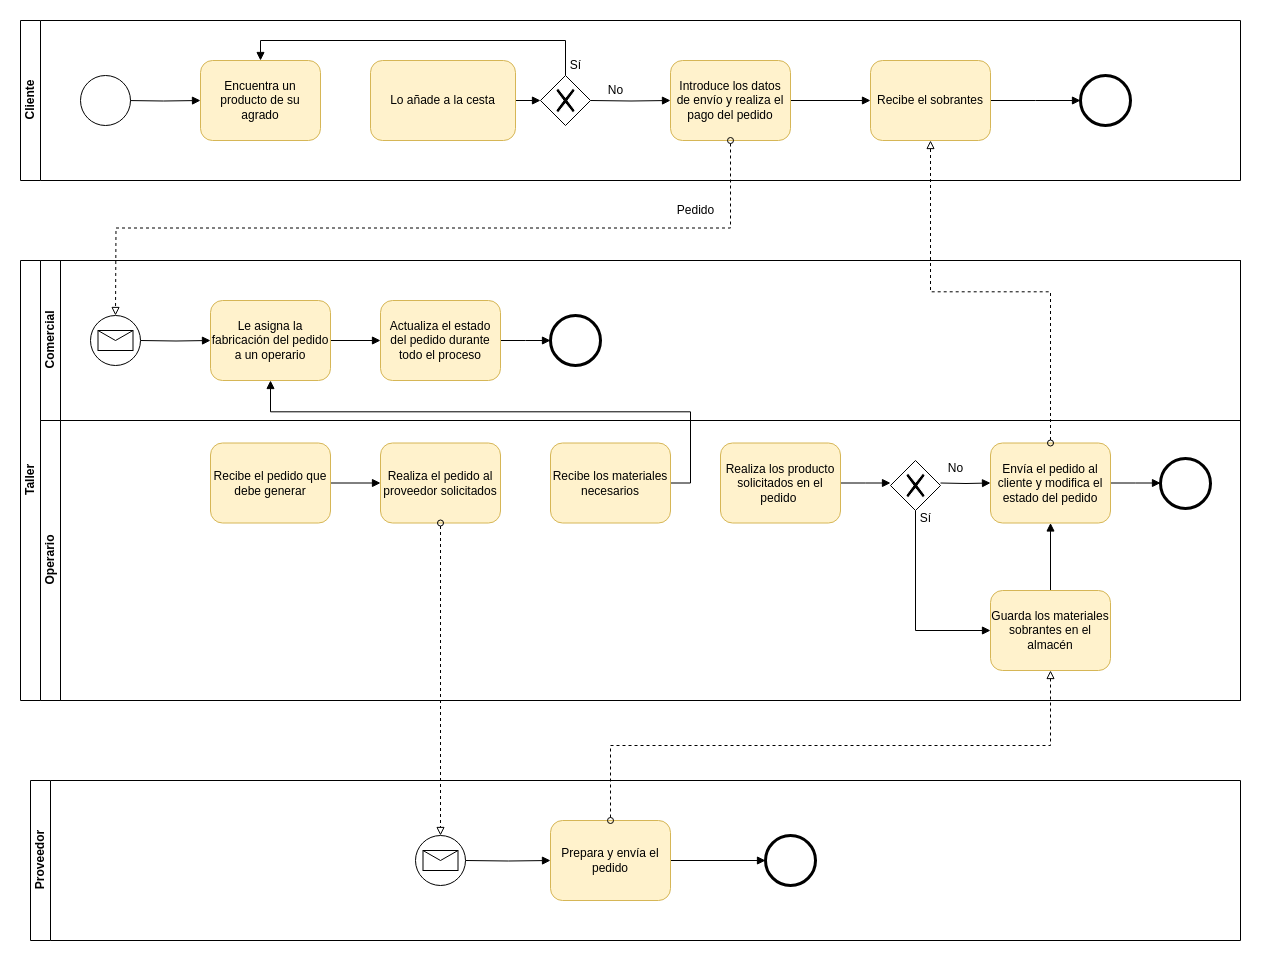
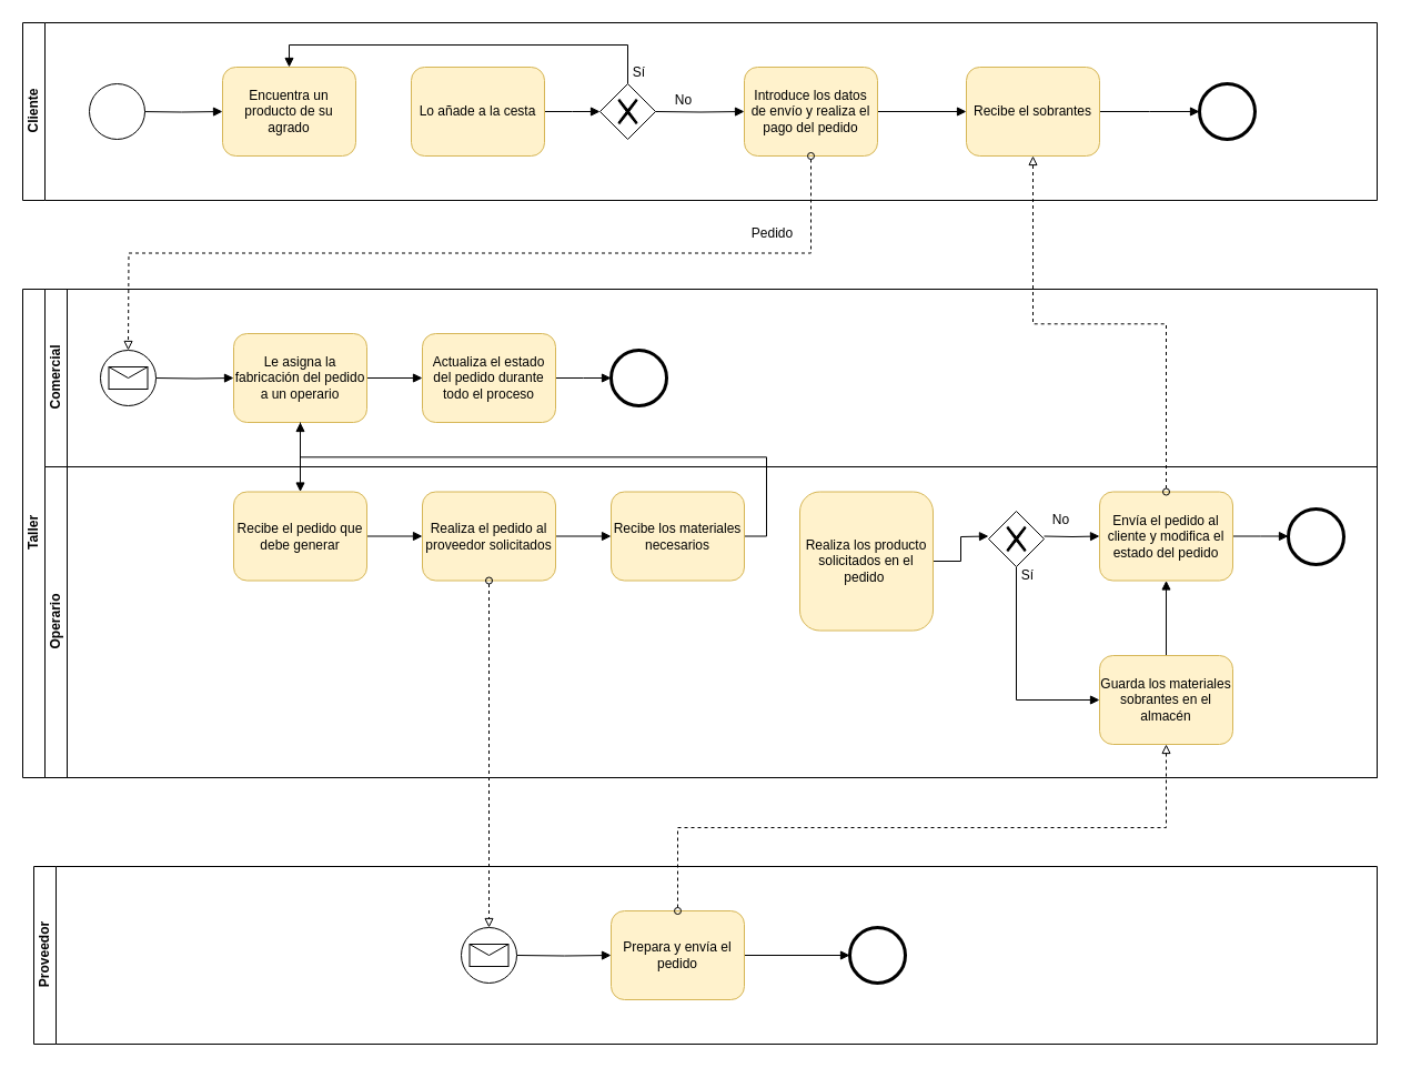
  <mxCell id="0" />
  <mxCell id="1" parent="0" />
  <mxCell id="2" value="Cliente" style="swimlane;html=1;horizontal=0;startSize=20;" parent="1" vertex="1"><mxGeometry x="20" y="20" width="1220" height="160" as="geometry" /></mxCell>
  <mxCell id="3" style="edgeStyle=orthogonalEdgeStyle;rounded=0;orthogonalLoop=1;jettySize=auto;html=1;exitX=1;exitY=0.5;exitDx=0;exitDy=0;entryX=0;entryY=0.5;entryDx=0;entryDy=0;endArrow=block;endFill=1;" parent="2" target="4" edge="1"><mxGeometry relative="1" as="geometry"><mxPoint x="105" y="80" as="sourcePoint" /></mxGeometry></mxCell>
  <mxCell id="4" value="Encuentra un producto de su agrado" style="shape=ext;rounded=1;html=1;whiteSpace=wrap;fillColor=#fff2cc;strokeColor=#d6b656;" parent="2" vertex="1"><mxGeometry x="180" y="40" width="120" height="80" as="geometry" /></mxCell>
  <mxCell id="5" style="edgeStyle=orthogonalEdgeStyle;rounded=0;orthogonalLoop=1;jettySize=auto;html=1;exitX=1;exitY=0.5;exitDx=0;exitDy=0;entryX=0;entryY=0.5;entryDx=0;entryDy=0;endArrow=block;endFill=1;" parent="2" source="6" edge="1"><mxGeometry relative="1" as="geometry"><mxPoint x="520" y="80" as="targetPoint" /></mxGeometry></mxCell>
- <mxCell id="6" value="Lo añade a la cesta" style="shape=ext;rounded=1;html=1;whiteSpace=wrap;fillColor=#fff2cc;strokeColor=#d6b656;" parent="2" vertex="1"><mxGeometry x="350" y="40" width="145" height="80" as="geometry" /></mxCell>
+ <mxCell id="6" value="Lo añade a la cesta" style="shape=ext;rounded=1;html=1;whiteSpace=wrap;fillColor=#fff2cc;strokeColor=#d6b656;" parent="2" vertex="1"><mxGeometry x="350" y="40" width="120" height="80" as="geometry" /></mxCell>
  <mxCell id="7" style="edgeStyle=orthogonalEdgeStyle;rounded=0;orthogonalLoop=1;jettySize=auto;html=1;exitX=0.5;exitY=0;exitDx=0;exitDy=0;entryX=0.5;entryY=0;entryDx=0;entryDy=0;endArrow=block;endFill=1;" parent="2" source="16" target="4" edge="1"><mxGeometry relative="1" as="geometry"><Array as="points"><mxPoint x="545" y="20" /><mxPoint x="240" y="20" /></Array><mxPoint x="545" y="55" as="sourcePoint" /></mxGeometry></mxCell>
  <mxCell id="8" style="edgeStyle=orthogonalEdgeStyle;rounded=0;orthogonalLoop=1;jettySize=auto;html=1;exitX=1;exitY=0.5;exitDx=0;exitDy=0;entryX=0;entryY=0.5;entryDx=0;entryDy=0;endArrow=block;endFill=1;" parent="2" target="11" edge="1"><mxGeometry relative="1" as="geometry"><mxPoint x="570" y="80" as="sourcePoint" /></mxGeometry></mxCell>
  <mxCell id="9" value="Sí" style="text;html=1;align=center;verticalAlign=middle;resizable=0;points=[];autosize=1;" parent="2" vertex="1"><mxGeometry x="540" y="35" width="30" height="20" as="geometry" /></mxCell>
  <mxCell id="10" style="edgeStyle=orthogonalEdgeStyle;rounded=0;orthogonalLoop=1;jettySize=auto;html=1;exitX=1;exitY=0.5;exitDx=0;exitDy=0;entryX=0;entryY=0.5;entryDx=0;entryDy=0;endArrow=block;endFill=1;" parent="2" source="11" target="13" edge="1"><mxGeometry relative="1" as="geometry" /></mxCell>
  <mxCell id="11" value="Introduce los datos de envío y realiza el pago del pedido" style="shape=ext;rounded=1;html=1;whiteSpace=wrap;fillColor=#fff2cc;strokeColor=#d6b656;" parent="2" vertex="1"><mxGeometry x="650" y="40" width="120" height="80" as="geometry" /></mxCell>
  <mxCell id="12" style="edgeStyle=orthogonalEdgeStyle;rounded=0;orthogonalLoop=1;jettySize=auto;html=1;exitX=1;exitY=0.5;exitDx=0;exitDy=0;entryX=0;entryY=0.5;entryDx=0;entryDy=0;endArrow=block;endFill=1;" parent="2" source="13" edge="1"><mxGeometry relative="1" as="geometry"><mxPoint x="1060" y="80" as="targetPoint" /></mxGeometry></mxCell>
  <mxCell id="13" value="Recibe el sobrantes" style="shape=ext;rounded=1;html=1;whiteSpace=wrap;fillColor=#fff2cc;strokeColor=#d6b656;" parent="2" vertex="1"><mxGeometry x="850" y="40" width="120" height="80" as="geometry" /></mxCell>
  <mxCell id="14" value="No" style="text;html=1;align=center;verticalAlign=middle;resizable=0;points=[];autosize=1;" parent="2" vertex="1"><mxGeometry x="580" y="60" width="30" height="20" as="geometry" /></mxCell>
  <mxCell id="15" value="" style="shape=mxgraph.bpmn.shape;html=1;verticalLabelPosition=bottom;labelBackgroundColor=#ffffff;verticalAlign=top;align=center;perimeter=ellipsePerimeter;outlineConnect=0;outline=standard;symbol=general;" vertex="1" parent="2"><mxGeometry x="60" y="55" width="50" height="50" as="geometry" /></mxCell>
  <mxCell id="16" value="" style="shape=mxgraph.bpmn.shape;html=1;verticalLabelPosition=bottom;labelBackgroundColor=#ffffff;verticalAlign=top;align=center;perimeter=rhombusPerimeter;background=gateway;outlineConnect=0;outline=none;symbol=exclusiveGw;" vertex="1" parent="2"><mxGeometry x="520" y="55" width="50" height="50" as="geometry" /></mxCell>
  <mxCell id="17" value="" style="shape=mxgraph.bpmn.shape;html=1;verticalLabelPosition=bottom;labelBackgroundColor=#ffffff;verticalAlign=top;align=center;perimeter=ellipsePerimeter;outlineConnect=0;outline=end;symbol=general;" vertex="1" parent="2"><mxGeometry x="1060" y="55" width="50" height="50" as="geometry" /></mxCell>
  <mxCell id="18" value="Taller" style="swimlane;html=1;childLayout=stackLayout;resizeParent=1;resizeParentMax=0;horizontal=0;startSize=20;horizontalStack=0;" parent="1" vertex="1"><mxGeometry x="20" y="260" width="1220" height="440" as="geometry" /></mxCell>
  <mxCell id="19" value="Comercial" style="swimlane;html=1;startSize=20;horizontal=0;" parent="18" vertex="1"><mxGeometry x="20" width="1200" height="160" as="geometry" /></mxCell>
  <mxCell id="20" style="edgeStyle=orthogonalEdgeStyle;rounded=0;orthogonalLoop=1;jettySize=auto;html=1;exitX=1;exitY=0.5;exitDx=0;exitDy=0;entryX=0;entryY=0.5;entryDx=0;entryDy=0;endArrow=block;endFill=1;" parent="19" target="22" edge="1"><mxGeometry relative="1" as="geometry"><mxPoint x="100" y="80" as="sourcePoint" /></mxGeometry></mxCell>
  <mxCell id="21" style="edgeStyle=orthogonalEdgeStyle;rounded=0;orthogonalLoop=1;jettySize=auto;html=1;exitX=1;exitY=0.5;exitDx=0;exitDy=0;entryX=0;entryY=0.5;entryDx=0;entryDy=0;endArrow=block;endFill=1;" parent="19" source="22" target="24" edge="1"><mxGeometry relative="1" as="geometry" /></mxCell>
  <mxCell id="22" value="Le asigna la fabricación del pedido a un operario" style="shape=ext;rounded=1;html=1;whiteSpace=wrap;fillColor=#fff2cc;strokeColor=#d6b656;" parent="19" vertex="1"><mxGeometry x="170" y="40" width="120" height="80" as="geometry" /></mxCell>
  <mxCell id="23" style="edgeStyle=orthogonalEdgeStyle;rounded=0;orthogonalLoop=1;jettySize=auto;html=1;exitX=1;exitY=0.5;exitDx=0;exitDy=0;entryX=0;entryY=0.5;entryDx=0;entryDy=0;endArrow=block;endFill=1;" parent="19" source="24" edge="1"><mxGeometry relative="1" as="geometry"><mxPoint x="510" y="80" as="targetPoint" /></mxGeometry></mxCell>
  <mxCell id="24" value="Actualiza el estado del pedido durante todo el proceso" style="shape=ext;rounded=1;html=1;whiteSpace=wrap;fillColor=#fff2cc;strokeColor=#d6b656;" parent="19" vertex="1"><mxGeometry x="340" y="40" width="120" height="80" as="geometry" /></mxCell>
  <mxCell id="25" value="" style="shape=mxgraph.bpmn.shape;html=1;verticalLabelPosition=bottom;labelBackgroundColor=#ffffff;verticalAlign=top;align=center;perimeter=ellipsePerimeter;outlineConnect=0;outline=standard;symbol=message;" vertex="1" parent="19"><mxGeometry x="50" y="55" width="50" height="50" as="geometry" /></mxCell>
  <mxCell id="26" value="" style="shape=mxgraph.bpmn.shape;html=1;verticalLabelPosition=bottom;labelBackgroundColor=#ffffff;verticalAlign=top;align=center;perimeter=ellipsePerimeter;outlineConnect=0;outline=end;symbol=general;" vertex="1" parent="19"><mxGeometry x="510" y="55" width="50" height="50" as="geometry" /></mxCell>
+ <mxCell id="27" style="edgeStyle=orthogonalEdgeStyle;rounded=0;orthogonalLoop=1;jettySize=auto;html=1;exitX=0.5;exitY=1;exitDx=0;exitDy=0;entryX=0.5;entryY=0;entryDx=0;entryDy=0;endArrow=block;endFill=1;" parent="18" source="22" target="30" edge="1"><mxGeometry relative="1" as="geometry" /></mxCell>
  <mxCell id="28" value="Operario" style="swimlane;html=1;startSize=20;horizontal=0;" parent="18" vertex="1"><mxGeometry x="20" y="160" width="1200" height="280" as="geometry" /></mxCell>
  <mxCell id="29" style="edgeStyle=orthogonalEdgeStyle;rounded=0;orthogonalLoop=1;jettySize=auto;html=1;exitX=1;exitY=0.5;exitDx=0;exitDy=0;entryX=0;entryY=0.5;entryDx=0;entryDy=0;endArrow=block;endFill=1;" parent="28" source="30" target="32" edge="1"><mxGeometry relative="1" as="geometry" /></mxCell>
  <mxCell id="30" value="Recibe el pedido que debe generar" style="shape=ext;rounded=1;html=1;whiteSpace=wrap;fillColor=#fff2cc;strokeColor=#d6b656;" parent="28" vertex="1"><mxGeometry x="170" y="22.5" width="120" height="80" as="geometry" /></mxCell>
+ <mxCell id="31" style="edgeStyle=orthogonalEdgeStyle;rounded=0;orthogonalLoop=1;jettySize=auto;html=1;exitX=1;exitY=0.5;exitDx=0;exitDy=0;entryX=0;entryY=0.5;entryDx=0;entryDy=0;endArrow=block;endFill=1;" parent="28" source="32" target="34" edge="1"><mxGeometry relative="1" as="geometry"><mxPoint x="510" y="62.5" as="targetPoint" /></mxGeometry></mxCell>
  <mxCell id="32" value="Realiza el pedido al proveedor solicitados" style="shape=ext;rounded=1;html=1;whiteSpace=wrap;fillColor=#fff2cc;strokeColor=#d6b656;" parent="28" vertex="1"><mxGeometry x="340" y="22.5" width="120" height="80" as="geometry" /></mxCell>
  <mxCell id="33" style="edgeStyle=orthogonalEdgeStyle;rounded=0;orthogonalLoop=1;jettySize=auto;html=1;exitX=1;exitY=0.5;exitDx=0;exitDy=0;endArrow=block;endFill=1;" parent="28" source="34" target="22" edge="1"><mxGeometry relative="1" as="geometry" /></mxCell>
  <mxCell id="34" value="Recibe los materiales necesarios" style="shape=ext;rounded=1;html=1;whiteSpace=wrap;fillColor=#fff2cc;strokeColor=#d6b656;" parent="28" vertex="1"><mxGeometry x="510" y="22.5" width="120" height="80" as="geometry" /></mxCell>
  <mxCell id="35" style="edgeStyle=orthogonalEdgeStyle;rounded=0;orthogonalLoop=1;jettySize=auto;html=1;exitX=1;exitY=0.5;exitDx=0;exitDy=0;entryX=0;entryY=0.5;entryDx=0;entryDy=0;endArrow=block;endFill=1;" parent="28" source="36" edge="1"><mxGeometry relative="1" as="geometry"><mxPoint x="850" y="62.5" as="targetPoint" /></mxGeometry></mxCell>
- <mxCell id="36" value="Realiza los producto solicitados en el pedido&amp;nbsp;" style="shape=ext;rounded=1;html=1;whiteSpace=wrap;fillColor=#fff2cc;strokeColor=#d6b656;" parent="28" vertex="1"><mxGeometry x="680" y="22.5" width="120" height="80" as="geometry" /></mxCell>
+ <mxCell id="36" value="Realiza los producto solicitados en el pedido&amp;nbsp;" style="shape=ext;rounded=1;html=1;whiteSpace=wrap;fillColor=#fff2cc;strokeColor=#d6b656;" parent="28" vertex="1"><mxGeometry x="680" y="22.5" width="120" height="125" as="geometry" /></mxCell>
  <mxCell id="37" style="edgeStyle=orthogonalEdgeStyle;rounded=0;orthogonalLoop=1;jettySize=auto;html=1;exitX=1;exitY=0.5;exitDx=0;exitDy=0;entryX=0;entryY=0.5;entryDx=0;entryDy=0;endArrow=block;endFill=1;" parent="28" source="38" edge="1"><mxGeometry relative="1" as="geometry"><mxPoint x="1120" y="62.5" as="targetPoint" /></mxGeometry></mxCell>
  <mxCell id="38" value="Envía el pedido al cliente y modifica el estado del pedido" style="shape=ext;rounded=1;html=1;whiteSpace=wrap;fillColor=#fff2cc;strokeColor=#d6b656;" parent="28" vertex="1"><mxGeometry x="950" y="22.5" width="120" height="80" as="geometry" /></mxCell>
  <mxCell id="39" style="edgeStyle=orthogonalEdgeStyle;rounded=0;orthogonalLoop=1;jettySize=auto;html=1;exitX=1;exitY=0.5;exitDx=0;exitDy=0;entryX=0;entryY=0.5;entryDx=0;entryDy=0;endArrow=block;endFill=1;" parent="28" target="38" edge="1"><mxGeometry relative="1" as="geometry"><mxPoint x="900" y="62.5" as="sourcePoint" /></mxGeometry></mxCell>
  <mxCell id="40" value="Sí" style="text;html=1;align=center;verticalAlign=middle;resizable=0;points=[];autosize=1;" parent="28" vertex="1"><mxGeometry x="870" y="87.5" width="30" height="20" as="geometry" /></mxCell>
  <mxCell id="41" value="No" style="text;html=1;align=center;verticalAlign=middle;resizable=0;points=[];autosize=1;" parent="28" vertex="1"><mxGeometry x="900" y="37.5" width="30" height="20" as="geometry" /></mxCell>
  <mxCell id="42" style="edgeStyle=orthogonalEdgeStyle;rounded=0;orthogonalLoop=1;jettySize=auto;html=1;exitX=0.5;exitY=0;exitDx=0;exitDy=0;entryX=0.5;entryY=1;entryDx=0;entryDy=0;startArrow=none;startFill=0;endArrow=block;endFill=1;" parent="28" source="43" target="38" edge="1"><mxGeometry relative="1" as="geometry" /></mxCell>
  <mxCell id="43" value="Guarda los materiales sobrantes en el almacén" style="shape=ext;rounded=1;html=1;whiteSpace=wrap;fillColor=#fff2cc;strokeColor=#d6b656;" parent="28" vertex="1"><mxGeometry x="950" y="170" width="120" height="80" as="geometry" /></mxCell>
  <mxCell id="44" style="edgeStyle=orthogonalEdgeStyle;rounded=0;orthogonalLoop=1;jettySize=auto;html=1;exitX=0.5;exitY=1;exitDx=0;exitDy=0;entryX=0;entryY=0.5;entryDx=0;entryDy=0;startArrow=none;startFill=0;endArrow=block;endFill=1;" parent="28" source="45" target="43" edge="1"><mxGeometry relative="1" as="geometry"><mxPoint x="875" y="87.5" as="sourcePoint" /></mxGeometry></mxCell>
  <mxCell id="45" value="" style="shape=mxgraph.bpmn.shape;html=1;verticalLabelPosition=bottom;labelBackgroundColor=#ffffff;verticalAlign=top;align=center;perimeter=rhombusPerimeter;background=gateway;outlineConnect=0;outline=none;symbol=exclusiveGw;" vertex="1" parent="28"><mxGeometry x="850" y="40" width="50" height="50" as="geometry" /></mxCell>
  <mxCell id="46" value="" style="shape=mxgraph.bpmn.shape;html=1;verticalLabelPosition=bottom;labelBackgroundColor=#ffffff;verticalAlign=top;align=center;perimeter=ellipsePerimeter;outlineConnect=0;outline=end;symbol=general;" vertex="1" parent="28"><mxGeometry x="1120" y="38" width="50" height="50" as="geometry" /></mxCell>
  <mxCell id="47" value="Proveedor" style="swimlane;html=1;horizontal=0;startSize=20;" parent="1" vertex="1"><mxGeometry x="30" y="780" width="1210" height="160" as="geometry" /></mxCell>
  <mxCell id="48" style="edgeStyle=orthogonalEdgeStyle;rounded=0;orthogonalLoop=1;jettySize=auto;html=1;exitX=1;exitY=0.5;exitDx=0;exitDy=0;entryX=0;entryY=0.5;entryDx=0;entryDy=0;endArrow=block;endFill=1;" parent="47" target="50" edge="1"><mxGeometry relative="1" as="geometry"><mxPoint x="435" y="80" as="sourcePoint" /></mxGeometry></mxCell>
  <mxCell id="49" style="edgeStyle=orthogonalEdgeStyle;rounded=0;orthogonalLoop=1;jettySize=auto;html=1;exitX=1;exitY=0.5;exitDx=0;exitDy=0;entryX=0;entryY=0.5;entryDx=0;entryDy=0;endArrow=block;endFill=1;" parent="47" source="50" edge="1"><mxGeometry relative="1" as="geometry"><mxPoint x="735" y="80" as="targetPoint" /></mxGeometry></mxCell>
  <mxCell id="50" value="Prepara y envía el pedido" style="shape=ext;rounded=1;html=1;whiteSpace=wrap;fillColor=#fff2cc;strokeColor=#d6b656;" parent="47" vertex="1"><mxGeometry x="520" y="40" width="120" height="80" as="geometry" /></mxCell>
  <mxCell id="51" value="" style="shape=mxgraph.bpmn.shape;html=1;verticalLabelPosition=bottom;labelBackgroundColor=#ffffff;verticalAlign=top;align=center;perimeter=ellipsePerimeter;outlineConnect=0;outline=standard;symbol=message;" vertex="1" parent="47"><mxGeometry x="385" y="55" width="50" height="50" as="geometry" /></mxCell>
  <mxCell id="52" value="" style="shape=mxgraph.bpmn.shape;html=1;verticalLabelPosition=bottom;labelBackgroundColor=#ffffff;verticalAlign=top;align=center;perimeter=ellipsePerimeter;outlineConnect=0;outline=end;symbol=general;" vertex="1" parent="47"><mxGeometry x="735" y="55" width="50" height="50" as="geometry" /></mxCell>
  <mxCell id="53" style="edgeStyle=orthogonalEdgeStyle;rounded=0;orthogonalLoop=1;jettySize=auto;html=1;exitX=0.5;exitY=1;exitDx=0;exitDy=0;entryX=0.5;entryY=0;entryDx=0;entryDy=0;endArrow=block;endFill=0;dashed=1;startArrow=oval;startFill=0;" parent="1" source="32" edge="1"><mxGeometry relative="1" as="geometry"><mxPoint x="440" y="835" as="targetPoint" /></mxGeometry></mxCell>
  <mxCell id="54" style="edgeStyle=orthogonalEdgeStyle;rounded=0;orthogonalLoop=1;jettySize=auto;html=1;exitX=0.5;exitY=0;exitDx=0;exitDy=0;endArrow=block;endFill=0;dashed=1;startArrow=oval;startFill=0;" parent="1" source="50" target="43" edge="1"><mxGeometry relative="1" as="geometry"><mxPoint x="610" y="662" as="targetPoint" /></mxGeometry></mxCell>
  <mxCell id="55" style="edgeStyle=orthogonalEdgeStyle;rounded=0;orthogonalLoop=1;jettySize=auto;html=1;exitX=0.5;exitY=1;exitDx=0;exitDy=0;entryX=0.5;entryY=0;entryDx=0;entryDy=0;endArrow=block;endFill=0;dashed=1;startArrow=oval;startFill=0;" parent="1" source="11" edge="1"><mxGeometry relative="1" as="geometry"><mxPoint x="115" y="315" as="targetPoint" /></mxGeometry></mxCell>
  <mxCell id="56" style="edgeStyle=orthogonalEdgeStyle;rounded=0;orthogonalLoop=1;jettySize=auto;html=1;exitX=0.5;exitY=0;exitDx=0;exitDy=0;entryX=0.5;entryY=1;entryDx=0;entryDy=0;startArrow=oval;startFill=0;endArrow=block;endFill=0;dashed=1;" parent="1" source="38" target="13" edge="1"><mxGeometry relative="1" as="geometry" /></mxCell>
  <mxCell id="57" value="Pedido" style="text;html=1;align=center;verticalAlign=middle;resizable=0;points=[];autosize=1;" parent="1" vertex="1"><mxGeometry x="670" y="200" width="50" height="20" as="geometry" /></mxCell>
